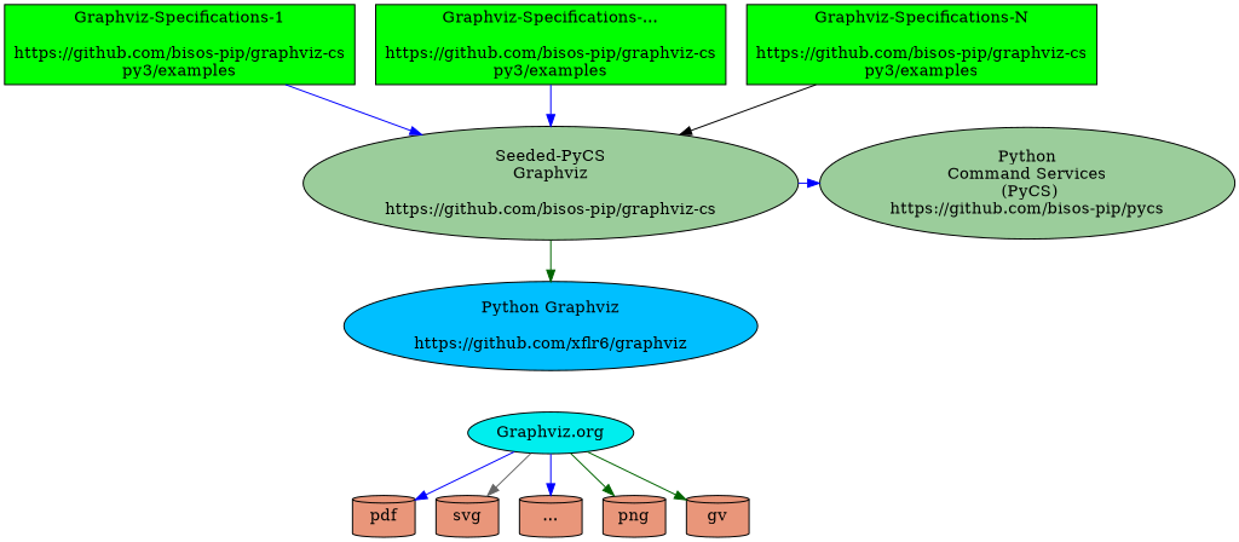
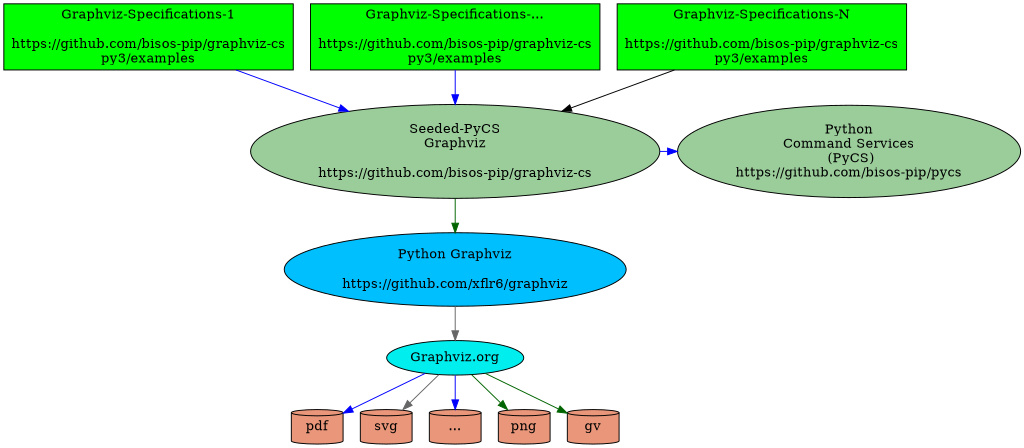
  digraph {
    node [fillcolor=darksalmon shape=cylinder style=filled]
    edge [color=blue]
    n1 [fillcolor=green height=0.95833 label="Graphviz-Specifications-1\n\nhttps://github.com/bisos-pip/graphviz-cs\npy3/examples" shape=rectangle width=4.1944]
    n2 [fillcolor=green height=0.95833 label="Graphviz-Specifications-...\n\nhttps://github.com/bisos-pip/graphviz-cs\npy3/examples" shape=rectangle width=4.1944]
    n3 [fillcolor=green height=0.95833 label="Graphviz-Specifications-N\n\nhttps://github.com/bisos-pip/graphviz-cs\npy3/examples" shape=rectangle width=4.1944]
    n4 [fillcolor=darkseagreen3 height=1.3553 label="Seeded-PyCS\nGraphviz\n\nhttps://github.com/bisos-pip/graphviz-cs" width=5.9318 shape=""]
    n5 [fillcolor=darkseagreen3 height=1.3356 label="Python\nCommand Services\n (PyCS)\nhttps://github.com/bisos-pip/pycs" width=4.9694 shape=""]
    n6 [fillcolor=deepskyblue height=1.0607 label="Python Graphviz\n\nhttps://github.com/xflr6/graphviz" width=4.9497 shape=""]
    n7 [fillcolor=cyan2 height=0.5 label="Graphviz.org" width=1.9859 shape=""]
    n8 [height=0.5 label=pdf width=0.75]
    n9 [height=0.5 label=svg width=0.75]
    n10 [height=0.5 label="..." width=0.75]
    n11 [height=0.5 label=png width=0.75]
    n12 [height=0.5 label=gv width=0.75]
    subgraph sub_1 {
      rank=same
      n1
      n2
      n3
    }
    subgraph sub_2 {
      rank=same
      n4
      n5
    }
    subgraph sub_3 {
      rank=same
      n6
    }
    subgraph sub_4 {
      rank=same
      n7
    }
    subgraph sub_5 {
      rank=same
      n8
      n9
      n10
      n11
      n12
    }
    n1 -> n4
    n2 -> n4
    n3 -> n4 [color=black]
    n4 -> n5
    n4 -> n6 [color=darkgreen]
+   n6 -> n7 [color=gray40]
    n7 -> n8
    n7 -> n9 [color=gray40]
    n7 -> n10
    n7 -> n11 [color=darkgreen]
    n7 -> n12 [color=darkgreen]
  }
